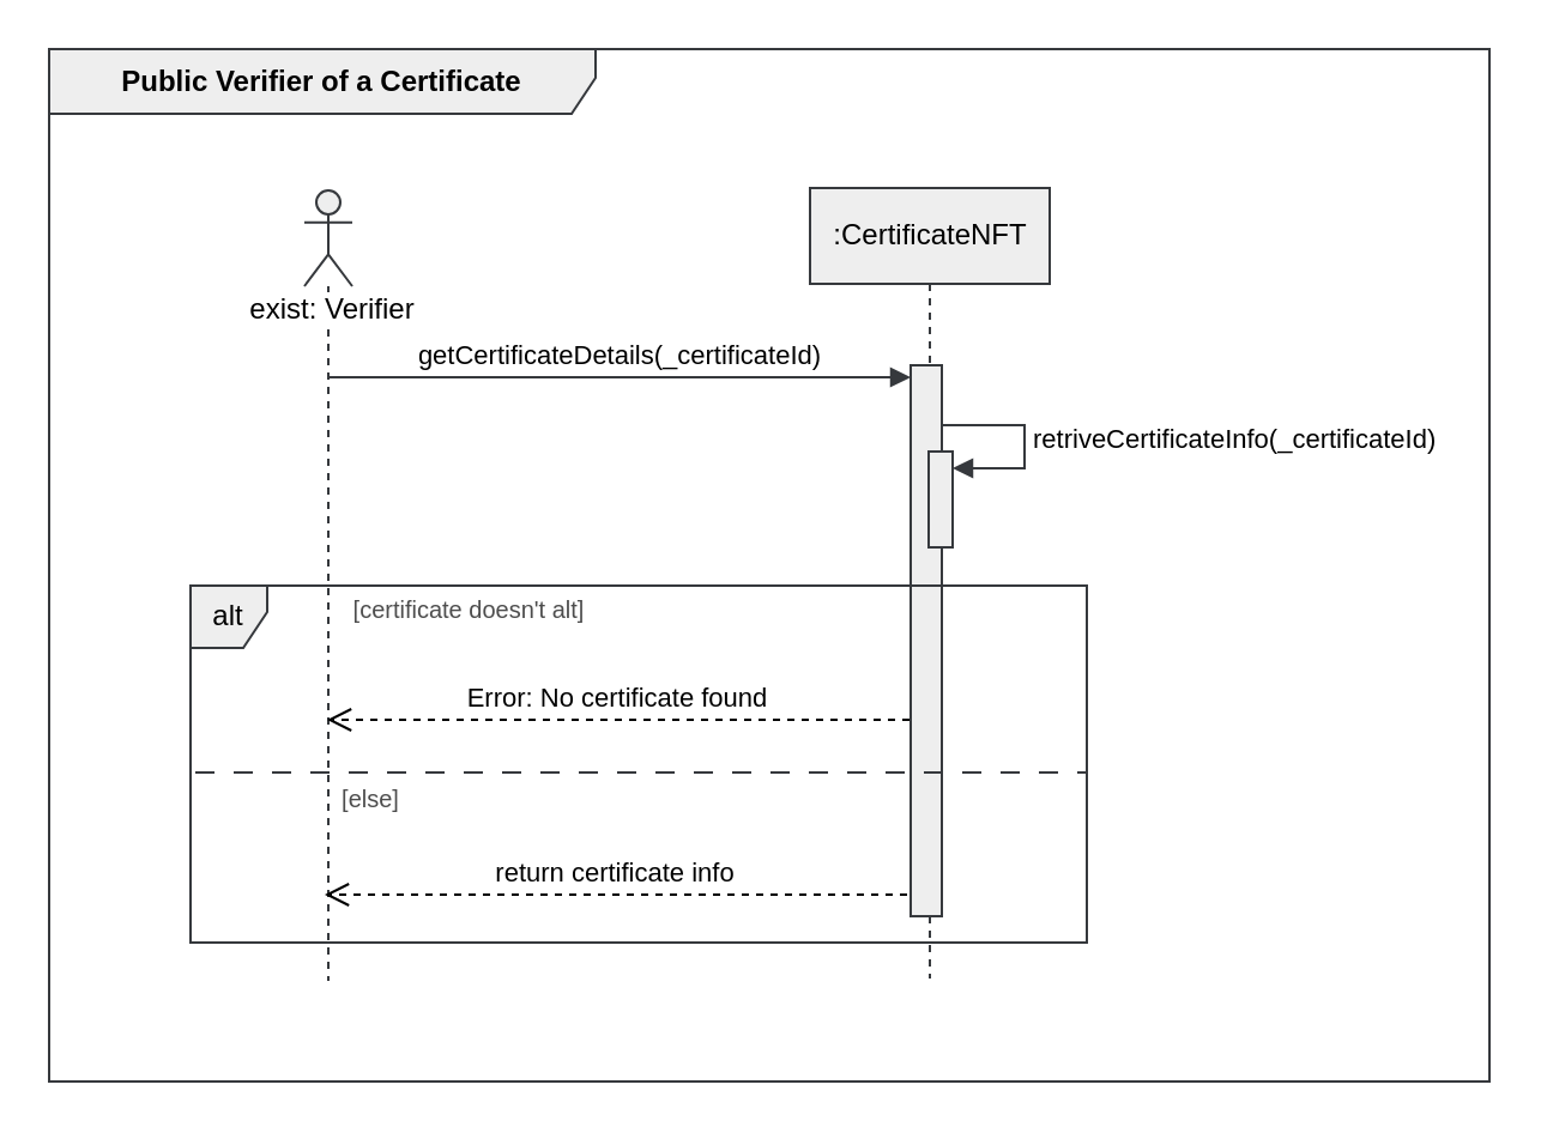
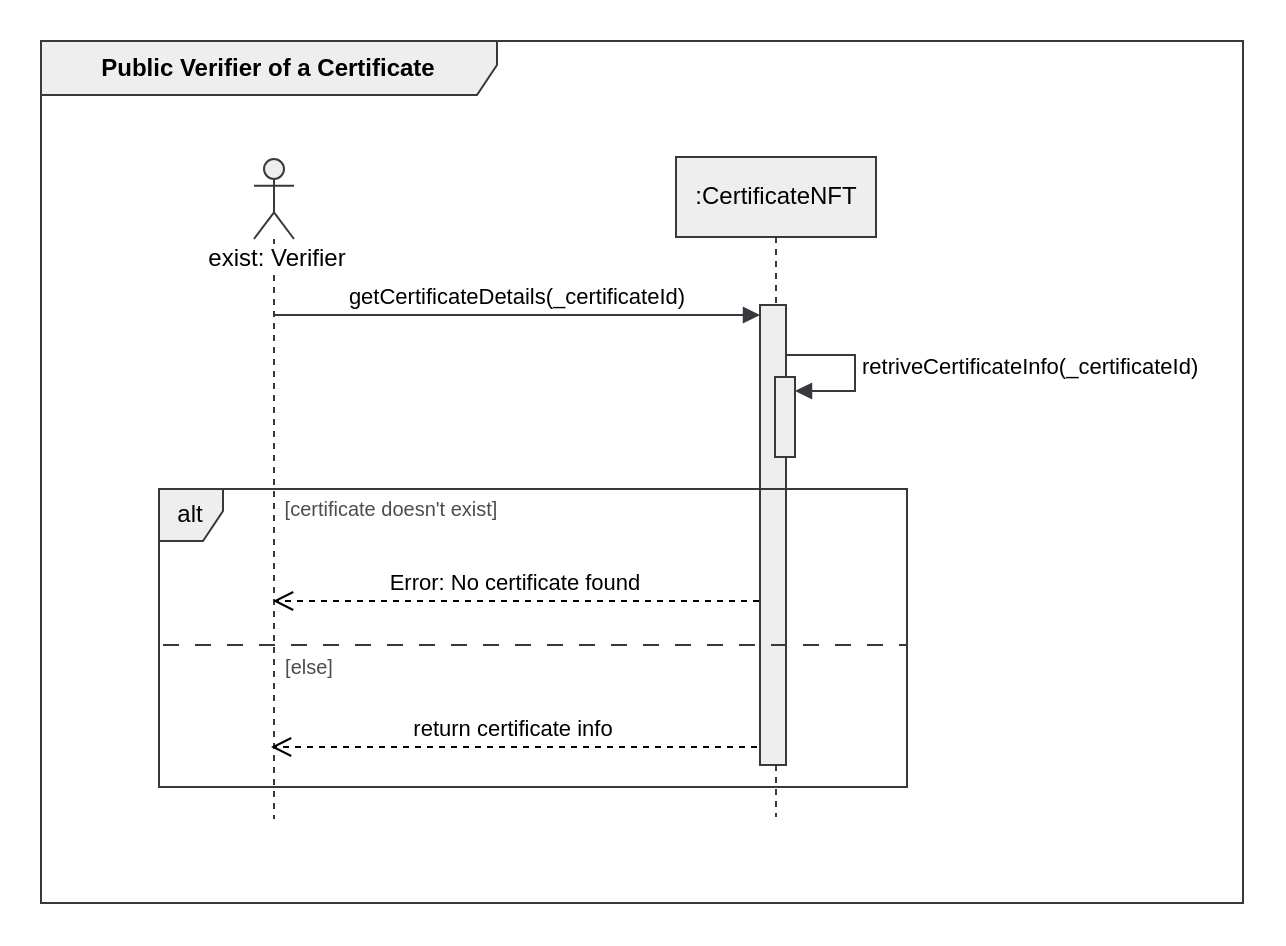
  <mxCell id="0" />
  <mxCell id="1" parent="0" />
  <mxCell id="2" value="" style="shape=umlLifeline;perimeter=lifelinePerimeter;whiteSpace=wrap;html=1;container=1;dropTarget=0;collapsible=0;recursiveResize=0;outlineConnect=0;portConstraint=eastwest;newEdgeStyle={&quot;curved&quot;:0,&quot;rounded&quot;:0};participant=umlActor;fillColor=#eeeeee;strokeColor=#36393d;fontColor=light-dark(#000000,#000000);" parent="1" vertex="1"><mxGeometry x="126.5" y="79" width="20" height="330" as="geometry" /></mxCell>
  <mxCell id="3" value=":CertificateNFT" style="shape=umlLifeline;perimeter=lifelinePerimeter;whiteSpace=wrap;html=1;container=1;dropTarget=0;collapsible=0;recursiveResize=0;outlineConnect=0;portConstraint=eastwest;newEdgeStyle={&quot;curved&quot;:0,&quot;rounded&quot;:0};fillColor=#eeeeee;strokeColor=#36393d;fontColor=light-dark(#000000,#000000);" parent="1" vertex="1"><mxGeometry x="337.5" y="78" width="100" height="330" as="geometry" /></mxCell>
  <mxCell id="4" value="" style="html=1;points=[[0,0,0,0,5],[0,1,0,0,-5],[1,0,0,0,5],[1,1,0,0,-5]];perimeter=orthogonalPerimeter;outlineConnect=0;targetShapes=umlLifeline;portConstraint=eastwest;newEdgeStyle={&quot;curved&quot;:0,&quot;rounded&quot;:0};fillColor=#eeeeee;strokeColor=#36393d;fontColor=light-dark(#000000,#000000);" parent="3" vertex="1"><mxGeometry x="42" y="74" width="13" height="230" as="geometry" /></mxCell>
  <mxCell id="5" value="" style="html=1;points=[[0,0,0,0,5],[0,1,0,0,-5],[1,0,0,0,5],[1,1,0,0,-5]];perimeter=orthogonalPerimeter;outlineConnect=0;targetShapes=umlLifeline;portConstraint=eastwest;newEdgeStyle={&quot;curved&quot;:0,&quot;rounded&quot;:0};fillColor=#eeeeee;strokeColor=#36393d;fontColor=light-dark(#000000,#000000);" parent="3" vertex="1"><mxGeometry x="49.5" y="110" width="10" height="40" as="geometry" /></mxCell>
  <mxCell id="6" value="retriveCertificateInfo(_certificateId)" style="html=1;align=left;spacingLeft=2;endArrow=block;rounded=0;edgeStyle=orthogonalEdgeStyle;curved=0;rounded=0;fillColor=#eeeeee;strokeColor=#36393d;fontColor=light-dark(#000000,#000000);labelBackgroundColor=none;" parent="3" target="5" edge="1"><mxGeometry x="-0.003" relative="1" as="geometry"><mxPoint x="54.5" y="99" as="sourcePoint" /><Array as="points"><mxPoint x="89.5" y="99" /><mxPoint x="89.5" y="117" /></Array><mxPoint as="offset" /></mxGeometry></mxCell>
  <mxCell id="7" value="getCertificateDetails(_certificateId)" style="html=1;verticalAlign=bottom;endArrow=block;curved=0;rounded=0;entryX=0;entryY=0;entryDx=0;entryDy=5;fillColor=#eeeeee;strokeColor=#36393d;fontColor=light-dark(#000000,#000000);labelBackgroundColor=none;" parent="1" source="2" target="4" edge="1"><mxGeometry x="-0.002" relative="1" as="geometry"><mxPoint x="309.5" y="153" as="sourcePoint" /><mxPoint as="offset" /></mxGeometry></mxCell>
  <mxCell id="8" value="&lt;span class=&quot;notion-enable-hover&quot; data-token-index=&quot;0&quot; style=&quot;font-weight:600&quot;&gt;Public Verifier of a Certificate&lt;/span&gt;" style="shape=umlFrame;whiteSpace=wrap;html=1;pointerEvents=0;width=228;height=27;fillColor=#eeeeee;strokeColor=#36393d;fontColor=light-dark(#000000,#000000);" parent="1" vertex="1"><mxGeometry x="20" y="20" width="601" height="431" as="geometry" /></mxCell>
  <mxCell id="9" value="alt" style="shape=umlFrame;whiteSpace=wrap;html=1;pointerEvents=0;width=32;height=26;fillColor=#eeeeee;strokeColor=#36393d;fontColor=light-dark(#000000,#000000);" parent="1" vertex="1"><mxGeometry x="79" y="244" width="374" height="149" as="geometry" /></mxCell>
  <mxCell id="10" value="" style="line;strokeWidth=1;fillColor=#eeeeee;align=left;verticalAlign=middle;spacingTop=-1;spacingLeft=3;spacingRight=3;rotatable=0;labelPosition=right;points=[];portConstraint=eastwest;strokeColor=#36393d;dashed=1;dashPattern=8 8;fontColor=light-dark(#000000,#000000);" parent="1" vertex="1"><mxGeometry x="81" y="318" width="372" height="8" as="geometry" /></mxCell>
- <mxCell id="11" value="[certificate doesn't alt]" style="text;align=center;verticalAlign=middle;resizable=0;points=[];autosize=1;fillColor=none;html=1;fontSize=10;fontColor=#4D4D4D;" parent="1" vertex="1"><mxGeometry x="133" y="242" width="124" height="24" as="geometry" /></mxCell>
+ <mxCell id="11" value="[certificate doesn't exist]" style="text;align=center;verticalAlign=middle;resizable=0;points=[];autosize=1;fillColor=none;html=1;fontSize=10;fontColor=#4D4D4D;" parent="1" vertex="1"><mxGeometry x="133" y="242" width="124" height="24" as="geometry" /></mxCell>
  <mxCell id="12" value="Error: No certificate found" style="html=1;verticalAlign=bottom;endArrow=open;dashed=1;endSize=8;curved=0;rounded=0;strokeColor=light-dark(#000000,#000000);labelBackgroundColor=none;fontColor=light-dark(#000000,#000000);" parent="1" target="2" edge="1"><mxGeometry relative="1" as="geometry"><mxPoint x="379" y="300" as="sourcePoint" /><mxPoint x="299" y="300" as="targetPoint" /></mxGeometry></mxCell>
  <mxCell id="13" value="exist: Verifier" style="text;html=1;align=center;verticalAlign=middle;resizable=0;points=[];autosize=1;strokeColor=none;fillColor=none;labelBackgroundColor=default;" parent="1" vertex="1"><mxGeometry x="88.5" y="116" width="98" height="26" as="geometry" /></mxCell>
  <mxCell id="14" value="return certificate info" style="html=1;verticalAlign=bottom;endArrow=open;dashed=1;endSize=8;curved=0;rounded=0;strokeColor=light-dark(#000000,#000000);labelBackgroundColor=none;fontColor=light-dark(#000000,#000000);" parent="1" edge="1"><mxGeometry relative="1" as="geometry"><mxPoint x="378" y="373" as="sourcePoint" /><mxPoint x="135" y="373" as="targetPoint" /></mxGeometry></mxCell>
  <mxCell id="15" value="[else]" style="text;align=center;verticalAlign=middle;resizable=0;points=[];autosize=1;fillColor=none;html=1;fontSize=10;fontColor=#4D4D4D;" parent="1" vertex="1"><mxGeometry x="133" y="321" width="42" height="24" as="geometry" /></mxCell>
